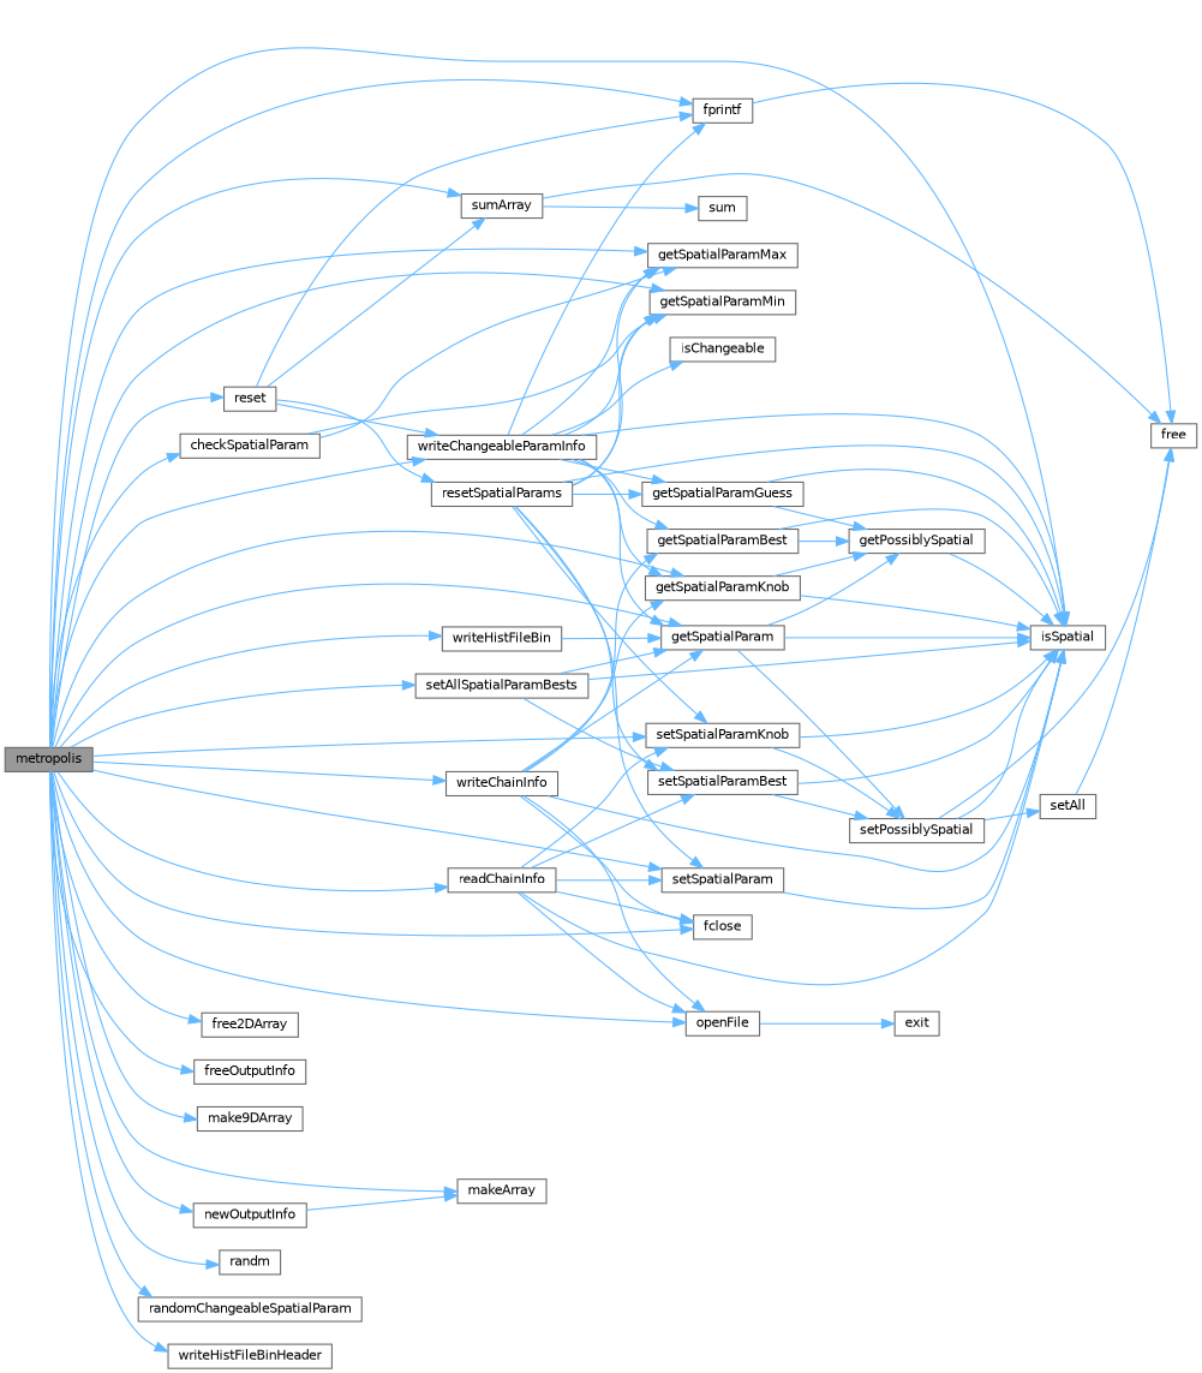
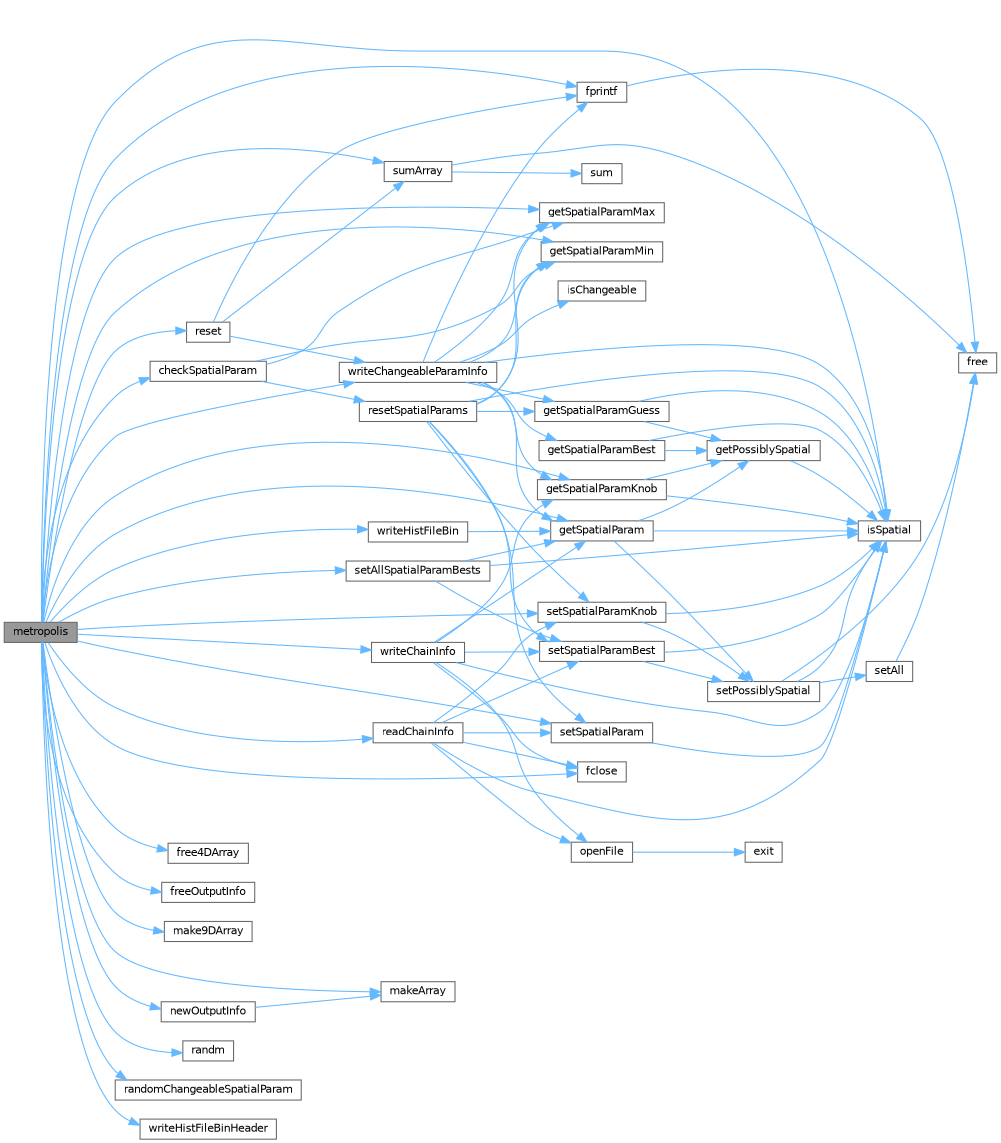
  digraph {
    rankdir=LR
    node [color=grey40 fillcolor=white fontname=Helvetica fontsize=10 shape=box style=filled]
    edge [color=steelblue1 fontname=Helvetica fontsize=10 labelfontname=Helvetica labelfontsize=10 style=solid]
    n1 [color=gray40 fillcolor=grey60 fontcolor=black height=0.2 label=metropolis width=0.4]
    n2 [height=0.2 label=checkSpatialParam width=0.4]
    n3 [height=0.2 label=getSpatialParamMax width=0.4]
    n4 [height=0.2 label=getSpatialParamMin width=0.4]
    n5 [height=0.2 label=fclose width=0.4]
    n6 [height=0.2 label=fprintf width=0.4]
-   n7 [height=0.2 label=free2DArray width=0.4]
+   n7 [height=0.2 label=free4DArray width=0.4]
    n8 [height=0.2 label=freeOutputInfo width=0.4]
    n9 [height=0.2 label=getSpatialParam width=0.4]
    n10 [height=0.2 label=isSpatial width=0.4]
    n11 [height=0.2 label=getSpatialParamKnob width=0.4]
    n12 [height=0.2 label=make9DArray width=0.4]
    n13 [height=0.2 label=makeArray width=0.4]
    n14 [height=0.2 label=newOutputInfo width=0.4]
    n15 [height=0.2 label=openFile width=0.4]
    n16 [height=0.2 label=randm width=0.4]
    n17 [height=0.2 label=randomChangeableSpatialParam width=0.4]
    n18 [height=0.2 label=readChainInfo width=0.4]
    n19 [height=0.2 label=setSpatialParam width=0.4]
    n20 [height=0.2 label=setSpatialParamKnob width=0.4]
    n21 [height=0.2 label=reset width=0.4]
    n22 [height=0.2 label=sumArray width=0.4]
    n23 [height=0.2 label=writeChangeableParamInfo width=0.4]
    n24 [height=0.2 label=setAllSpatialParamBests width=0.4]
    n25 [height=0.2 label=writeChainInfo width=0.4]
    n26 [height=0.2 label=writeHistFileBin width=0.4]
    n27 [height=0.2 label=writeHistFileBinHeader width=0.4]
    n28 [height=0.2 label=free width=0.4]
    n29 [height=0.2 label=getPossiblySpatial width=0.4]
    n30 [height=0.2 label=setPossiblySpatial width=0.4]
    n31 [height=0.2 label=exit width=0.4]
    n32 [height=0.2 label=setSpatialParamBest width=0.4]
    n33 [height=0.2 label=resetSpatialParams width=0.4]
    n34 [height=0.2 label=sum width=0.4]
    n35 [height=0.2 label=getSpatialParamGuess width=0.4]
    n36 [height=0.2 label=getSpatialParamBest width=0.4]
    n37 [height=0.2 label=isChangeable width=0.4]
    n38 [height=0.2 label=setAll width=0.4]
    n1 -> n2
    n1 -> n3
    n1 -> n4
    n1 -> n5
    n1 -> n6
    n1 -> n7
    n1 -> n8
    n1 -> n9
    n1 -> n10
    n1 -> n11
    n1 -> n12
    n1 -> n13
    n1 -> n14
-   n1 -> n15
    n1 -> n16
    n1 -> n17
    n1 -> n18
    n1 -> n19
    n1 -> n20
    n1 -> n21
    n1 -> n22
    n1 -> n23
    n1 -> n24
    n1 -> n25
    n1 -> n26
    n1 -> n27
    n2 -> n3
    n2 -> n4
    n6 -> n28
    n9 -> n10
    n9 -> n29
    n9 -> n30
    n11 -> n10
    n11 -> n29
    n14 -> n13
    n15 -> n31
    n18 -> n5
    n18 -> n10
    n18 -> n15
    n18 -> n19
    n18 -> n20
    n18 -> n32
    n19 -> n10
    n20 -> n10
    n20 -> n30
    n21 -> n6
    n21 -> n22
    n21 -> n23
-   n21 -> n33
+   n2 -> n33
    n22 -> n28
    n22 -> n34
    n23 -> n3
    n23 -> n4
    n23 -> n6
    n23 -> n9
    n23 -> n10
    n23 -> n11
    n23 -> n35
    n23 -> n36
    n23 -> n37
    n24 -> n9
    n24 -> n10
    n24 -> n32
    n25 -> n5
    n25 -> n9
    n25 -> n10
    n25 -> n11
    n25 -> n15
-   n25 -> n36
+   n25 -> n32
    n26 -> n9
    n29 -> n10
    n30 -> n10
    n30 -> n28
    n30 -> n38
    n32 -> n10
    n32 -> n30
    n33 -> n3
    n33 -> n4
    n33 -> n10
    n33 -> n19
    n33 -> n20
    n33 -> n32
    n33 -> n35
    n35 -> n10
    n35 -> n29
    n36 -> n10
    n36 -> n29
    n38 -> n28
  }
